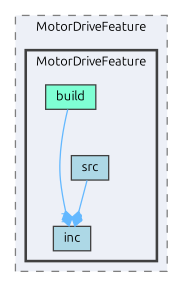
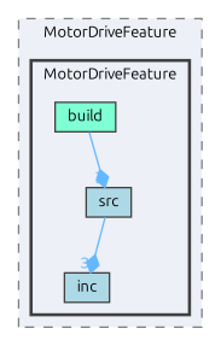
  digraph {
    compound=true
    fontname=Ubuntu
    node [color=grey25 fillcolor=lightblue fontname=Ubuntu fontsize=10 shape=box style=filled]
    edge [arrowhead=diamond color=steelblue1 fontcolor=steelblue1 fontname=Ubuntu fontsize=10 labeldistance=1.5 labelfontname=Helvetica labelfontsize=10]
    n1 [fillcolor=aquamarine height=0.2 label=build width=0.4]
    n2 [height=0.2 label=inc width=0.4]
    n3 [height=0.2 label=src width=0.4]
    subgraph cluster_1 {
      bgcolor="#edf0f7"
      fontsize=10
      label=MotorDriveFeature
      pencolor=grey50
      style="filled,dashed"
      subgraph cluster_2 {
        bgcolor="#edf0f7"
        fontsize=10
        label=MotorDriveFeature
        pencolor=grey25
        style="filled,bold"
        n1
        n2
        n3
      }
    }
-   n1 -> n2 [headlabel=1]
+   n1 -> n3 [headlabel=1]
    n3 -> n2 [headlabel=3]
  }
